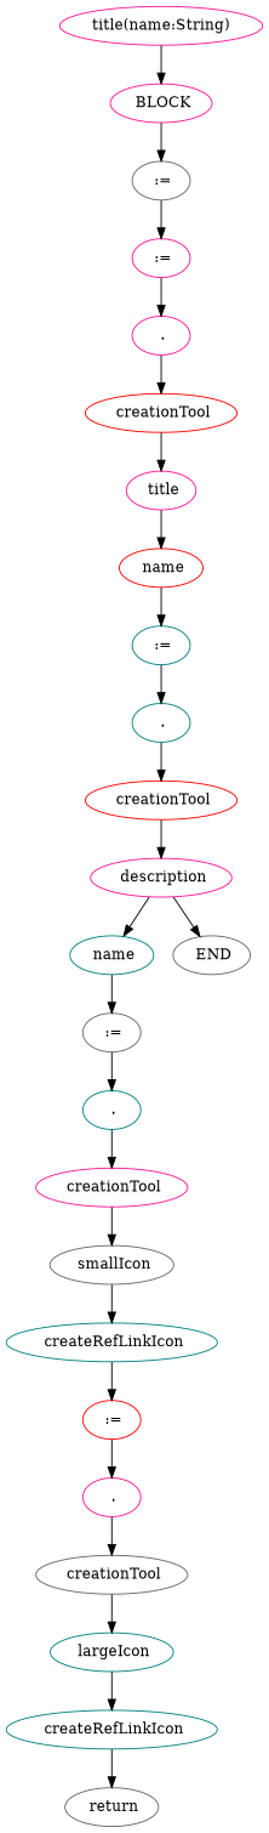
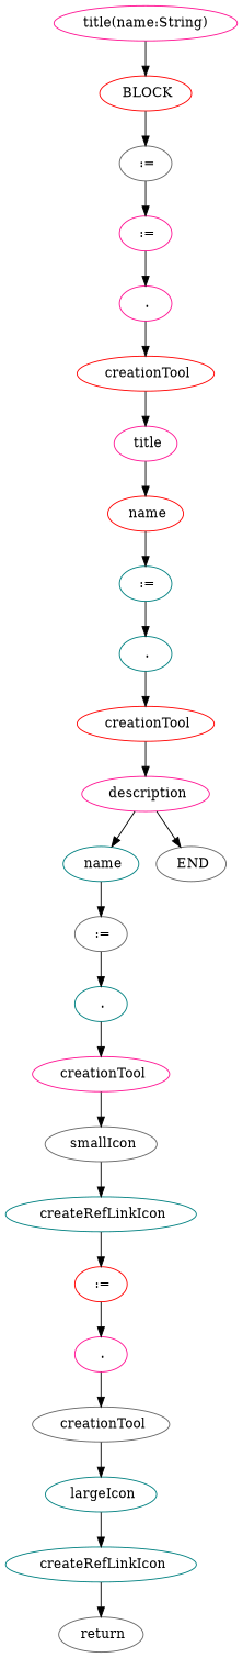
  digraph {
    node [color=deeppink]
    edge [color=black]
    n1 [label="title(name:String)"]
-   n2 [label=" BLOCK"]
+   n2 [color=red label=" BLOCK"]
    n3 [color=gray40 label=" :="]
    n4 [label=" :="]
    n5 [label=" ."]
    n6 [color=red label=" creationTool"]
    n7 [label=" title"]
    n8 [color=red label=" name"]
    n9 [color=teal label=" :="]
    n10 [color=teal label=" ."]
    n11 [color=red label=" creationTool"]
    n12 [label=" description"]
    n13 [color=teal label=" name"]
    n14 [color=gray40 label=" END"]
    n15 [color=gray40 label=" :="]
    n16 [color=teal label=" ."]
    n17 [label=" creationTool"]
    n18 [color=gray40 label=" smallIcon"]
    n19 [color=teal label=" createRefLinkIcon"]
    n20 [color=red label=" :="]
    n21 [label=" ."]
    n22 [color=gray40 label=" creationTool"]
    n23 [color=teal label=" largeIcon"]
    n24 [color=teal label=" createRefLinkIcon"]
    n25 [color=gray40 label=" return"]
    n1 -> n2
    n2 -> n3
    n3 -> n4
    n4 -> n5
    n5 -> n6
    n6 -> n7
    n7 -> n8
    n8 -> n9
    n9 -> n10
    n10 -> n11
    n11 -> n12
    n12 -> n13
    n12 -> n14
    n13 -> n15
    n15 -> n16
    n16 -> n17
    n17 -> n18
    n18 -> n19
    n19 -> n20
    n20 -> n21
    n21 -> n22
    n22 -> n23
    n23 -> n24
    n24 -> n25
  }
